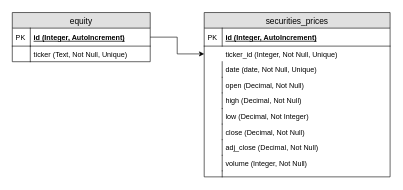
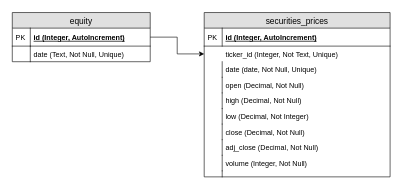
  <mxCell id="0" />
  <mxCell id="1" parent="0" />
  <mxCell id="2" value="equity" style="swimlane;fontStyle=0;childLayout=stackLayout;horizontal=1;startSize=26;fillColor=#e0e0e0;horizontalStack=0;resizeParent=1;resizeParentMax=0;resizeLast=0;collapsible=1;marginBottom=0;swimlaneFillColor=#ffffff;align=center;fontSize=14;" vertex="1" parent="1"><mxGeometry x="20" y="20" width="230" height="82" as="geometry" /></mxCell>
  <mxCell id="3" value="id (Integer, AutoIncrement)" style="shape=partialRectangle;top=0;left=0;right=0;bottom=1;align=left;verticalAlign=middle;fillColor=none;spacingLeft=34;spacingRight=4;overflow=hidden;rotatable=0;points=[[0,0.5],[1,0.5]];portConstraint=eastwest;dropTarget=0;fontStyle=5;fontSize=12;" vertex="1" parent="2"><mxGeometry y="26" width="230" height="30" as="geometry" /></mxCell>
  <mxCell id="4" value="PK" style="shape=partialRectangle;top=0;left=0;bottom=0;fillColor=none;align=left;verticalAlign=middle;spacingLeft=4;spacingRight=4;overflow=hidden;rotatable=0;points=[];portConstraint=eastwest;part=1;fontSize=12;" vertex="1" connectable="0" parent="3"><mxGeometry width="30" height="30" as="geometry" /></mxCell>
- <mxCell id="5" value="ticker (Text, Not Null, Unique)" style="shape=partialRectangle;top=0;left=0;right=0;bottom=0;align=left;verticalAlign=top;fillColor=none;spacingLeft=34;spacingRight=4;overflow=hidden;rotatable=0;points=[[0,0.5],[1,0.5]];portConstraint=eastwest;dropTarget=0;fontSize=12;" vertex="1" parent="2"><mxGeometry y="56" width="230" height="26" as="geometry" /></mxCell>
+ <mxCell id="5" value="date (Text, Not Null, Unique)" style="shape=partialRectangle;top=0;left=0;right=0;bottom=0;align=left;verticalAlign=top;fillColor=none;spacingLeft=34;spacingRight=4;overflow=hidden;rotatable=0;points=[[0,0.5],[1,0.5]];portConstraint=eastwest;dropTarget=0;fontSize=12;" vertex="1" parent="2"><mxGeometry y="56" width="230" height="26" as="geometry" /></mxCell>
  <mxCell id="6" value="" style="shape=partialRectangle;top=0;left=0;bottom=0;fillColor=none;align=left;verticalAlign=top;spacingLeft=4;spacingRight=4;overflow=hidden;rotatable=0;points=[];portConstraint=eastwest;part=1;fontSize=12;" vertex="1" connectable="0" parent="5"><mxGeometry width="30" height="26" as="geometry" /></mxCell>
  <mxCell id="7" value="securities_prices" style="swimlane;fontStyle=0;childLayout=stackLayout;horizontal=1;startSize=26;fillColor=#e0e0e0;horizontalStack=0;resizeParent=1;resizeParentMax=0;resizeLast=0;collapsible=1;marginBottom=0;swimlaneFillColor=#ffffff;align=center;fontSize=14;" vertex="1" parent="1"><mxGeometry x="340" y="20" width="310" height="274" as="geometry" /></mxCell>
  <mxCell id="8" value="id (Integer, AutoIncrement)" style="shape=partialRectangle;top=0;left=0;right=0;bottom=1;align=left;verticalAlign=middle;fillColor=none;spacingLeft=34;spacingRight=4;overflow=hidden;rotatable=0;points=[[0,0.5],[1,0.5]];portConstraint=eastwest;dropTarget=0;fontStyle=5;fontSize=12;" vertex="1" parent="7"><mxGeometry y="26" width="310" height="30" as="geometry" /></mxCell>
  <mxCell id="9" value="PK" style="shape=partialRectangle;top=0;left=0;bottom=0;fillColor=none;align=left;verticalAlign=middle;spacingLeft=4;spacingRight=4;overflow=hidden;rotatable=0;points=[];portConstraint=eastwest;part=1;fontSize=12;" vertex="1" connectable="0" parent="8"><mxGeometry width="30" height="30" as="geometry" /></mxCell>
- <mxCell id="10" value="ticker_id (Integer, Not Null, Unique)" style="shape=partialRectangle;top=0;left=0;right=0;bottom=0;align=left;verticalAlign=top;fillColor=none;spacingLeft=34;spacingRight=4;overflow=hidden;rotatable=0;points=[[0,0.5],[1,0.5]];portConstraint=eastwest;dropTarget=0;fontSize=12;" vertex="1" parent="7"><mxGeometry y="56" width="310" height="26" as="geometry" /></mxCell>
+ <mxCell id="10" value="ticker_id (Integer, Not Text, Unique)" style="shape=partialRectangle;top=0;left=0;right=0;bottom=0;align=left;verticalAlign=top;fillColor=none;spacingLeft=34;spacingRight=4;overflow=hidden;rotatable=0;points=[[0,0.5],[1,0.5]];portConstraint=eastwest;dropTarget=0;fontSize=12;" vertex="1" parent="7"><mxGeometry y="56" width="310" height="26" as="geometry" /></mxCell>
  <mxCell id="11" value="date (date, Not Null, Unique)" style="shape=partialRectangle;top=0;left=0;right=0;bottom=0;align=left;verticalAlign=top;fillColor=none;spacingLeft=34;spacingRight=4;overflow=hidden;rotatable=0;points=[[0,0.5],[1,0.5]];portConstraint=eastwest;dropTarget=0;fontSize=12;" vertex="1" parent="7"><mxGeometry y="82" width="310" height="26" as="geometry" /></mxCell>
  <mxCell id="12" value="" style="shape=partialRectangle;top=0;left=0;bottom=0;fillColor=none;align=left;verticalAlign=top;spacingLeft=4;spacingRight=4;overflow=hidden;rotatable=0;points=[];portConstraint=eastwest;part=1;fontSize=12;" vertex="1" connectable="0" parent="11"><mxGeometry width="30" height="26" as="geometry" /></mxCell>
  <mxCell id="13" value="open (Decimal, Not Null)" style="shape=partialRectangle;top=0;left=0;right=0;bottom=0;align=left;verticalAlign=top;fillColor=none;spacingLeft=34;spacingRight=4;overflow=hidden;rotatable=0;points=[[0,0.5],[1,0.5]];portConstraint=eastwest;dropTarget=0;fontSize=12;" vertex="1" parent="7"><mxGeometry y="108" width="310" height="26" as="geometry" /></mxCell>
  <mxCell id="14" value="" style="shape=partialRectangle;top=0;left=0;bottom=0;fillColor=none;align=left;verticalAlign=top;spacingLeft=4;spacingRight=4;overflow=hidden;rotatable=0;points=[];portConstraint=eastwest;part=1;fontSize=12;" vertex="1" connectable="0" parent="13"><mxGeometry width="30" height="26" as="geometry" /></mxCell>
  <mxCell id="15" value="high (Decimal, Not Null)" style="shape=partialRectangle;top=0;left=0;right=0;bottom=0;align=left;verticalAlign=top;fillColor=none;spacingLeft=34;spacingRight=4;overflow=hidden;rotatable=0;points=[[0,0.5],[1,0.5]];portConstraint=eastwest;dropTarget=0;fontSize=12;" vertex="1" parent="7"><mxGeometry y="134" width="310" height="26" as="geometry" /></mxCell>
  <mxCell id="16" value="" style="shape=partialRectangle;top=0;left=0;bottom=0;fillColor=none;align=left;verticalAlign=top;spacingLeft=4;spacingRight=4;overflow=hidden;rotatable=0;points=[];portConstraint=eastwest;part=1;fontSize=12;" vertex="1" connectable="0" parent="15"><mxGeometry width="30" height="26" as="geometry" /></mxCell>
  <mxCell id="17" value="low (Decimal, Not Integer)" style="shape=partialRectangle;top=0;left=0;right=0;bottom=0;align=left;verticalAlign=top;fillColor=none;spacingLeft=34;spacingRight=4;overflow=hidden;rotatable=0;points=[[0,0.5],[1,0.5]];portConstraint=eastwest;dropTarget=0;fontSize=12;" vertex="1" parent="7"><mxGeometry y="160" width="310" height="26" as="geometry" /></mxCell>
  <mxCell id="18" value="" style="shape=partialRectangle;top=0;left=0;bottom=0;fillColor=none;align=left;verticalAlign=top;spacingLeft=4;spacingRight=4;overflow=hidden;rotatable=0;points=[];portConstraint=eastwest;part=1;fontSize=12;" vertex="1" connectable="0" parent="17"><mxGeometry width="30" height="26" as="geometry" /></mxCell>
  <mxCell id="19" value="close (Decimal, Not Null)" style="shape=partialRectangle;top=0;left=0;right=0;bottom=0;align=left;verticalAlign=top;fillColor=none;spacingLeft=34;spacingRight=4;overflow=hidden;rotatable=0;points=[[0,0.5],[1,0.5]];portConstraint=eastwest;dropTarget=0;fontSize=12;" vertex="1" parent="7"><mxGeometry y="186" width="310" height="26" as="geometry" /></mxCell>
  <mxCell id="20" value="" style="shape=partialRectangle;top=0;left=0;bottom=0;fillColor=none;align=left;verticalAlign=top;spacingLeft=4;spacingRight=4;overflow=hidden;rotatable=0;points=[];portConstraint=eastwest;part=1;fontSize=12;" vertex="1" connectable="0" parent="19"><mxGeometry width="30" height="26" as="geometry" /></mxCell>
  <mxCell id="21" value="adj_close (Decimal, Not Null)" style="shape=partialRectangle;top=0;left=0;right=0;bottom=0;align=left;verticalAlign=top;fillColor=none;spacingLeft=34;spacingRight=4;overflow=hidden;rotatable=0;points=[[0,0.5],[1,0.5]];portConstraint=eastwest;dropTarget=0;fontSize=12;" vertex="1" parent="7"><mxGeometry y="212" width="310" height="26" as="geometry" /></mxCell>
  <mxCell id="22" value="" style="shape=partialRectangle;top=0;left=0;bottom=0;fillColor=none;align=left;verticalAlign=top;spacingLeft=4;spacingRight=4;overflow=hidden;rotatable=0;points=[];portConstraint=eastwest;part=1;fontSize=12;" vertex="1" connectable="0" parent="21"><mxGeometry width="30" height="26" as="geometry" /></mxCell>
  <mxCell id="23" value="volume (Integer, Not Null)" style="shape=partialRectangle;top=0;left=0;right=0;bottom=0;align=left;verticalAlign=top;fillColor=none;spacingLeft=34;spacingRight=4;overflow=hidden;rotatable=0;points=[[0,0.5],[1,0.5]];portConstraint=eastwest;dropTarget=0;fontSize=12;" vertex="1" parent="7"><mxGeometry y="238" width="310" height="26" as="geometry" /></mxCell>
  <mxCell id="24" value="" style="shape=partialRectangle;top=0;left=0;bottom=0;fillColor=none;align=left;verticalAlign=top;spacingLeft=4;spacingRight=4;overflow=hidden;rotatable=0;points=[];portConstraint=eastwest;part=1;fontSize=12;" vertex="1" connectable="0" parent="23"><mxGeometry width="30" height="26" as="geometry" /></mxCell>
  <mxCell id="25" value="" style="shape=partialRectangle;top=0;left=0;right=0;bottom=0;align=left;verticalAlign=top;fillColor=none;spacingLeft=34;spacingRight=4;overflow=hidden;rotatable=0;points=[[0,0.5],[1,0.5]];portConstraint=eastwest;dropTarget=0;fontSize=12;" vertex="1" parent="7"><mxGeometry y="264" width="310" height="10" as="geometry" /></mxCell>
  <mxCell id="26" value="" style="shape=partialRectangle;top=0;left=0;bottom=0;fillColor=none;align=left;verticalAlign=top;spacingLeft=4;spacingRight=4;overflow=hidden;rotatable=0;points=[];portConstraint=eastwest;part=1;fontSize=12;" vertex="1" connectable="0" parent="25"><mxGeometry width="30" height="10" as="geometry" /></mxCell>
  <mxCell id="27" style="edgeStyle=orthogonalEdgeStyle;rounded=0;orthogonalLoop=1;jettySize=auto;html=1;exitX=1;exitY=0.5;exitDx=0;exitDy=0;entryX=0;entryY=0.5;entryDx=0;entryDy=0;" edge="1" parent="1" source="3" target="10"><mxGeometry relative="1" as="geometry" /></mxCell>
